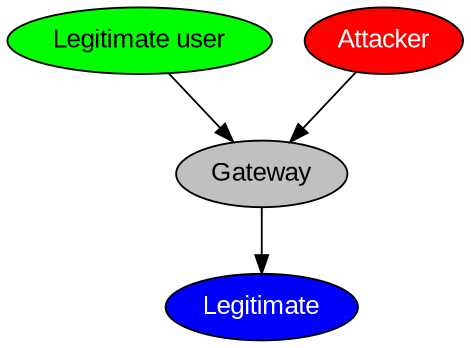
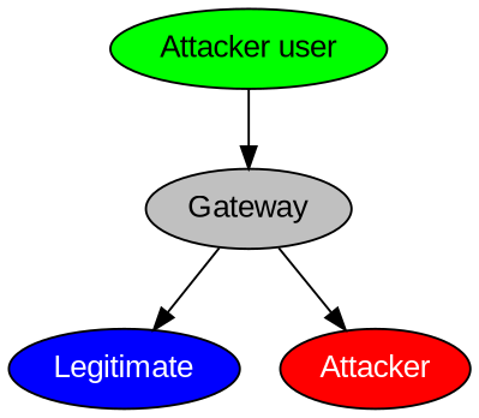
  digraph {
    fontname="Liberation Sans"
    node [fontname="Liberation Sans" style=filled]
    edge [fontname="Liberation Sans"]
-   n1 [fillcolor=green label="Legitimate user"]
+   n1 [fillcolor=green label="Attacker user"]
    n2 [fillcolor=gray label=Gateway]
    n3 [fillcolor=blue fontcolor=white label=Legitimate]
    n4 [fillcolor=red fontcolor=white label=Attacker]
    n1 -> n2
    n2 -> n3
-   n4 -> n2
+   n2 -> n4
  }
